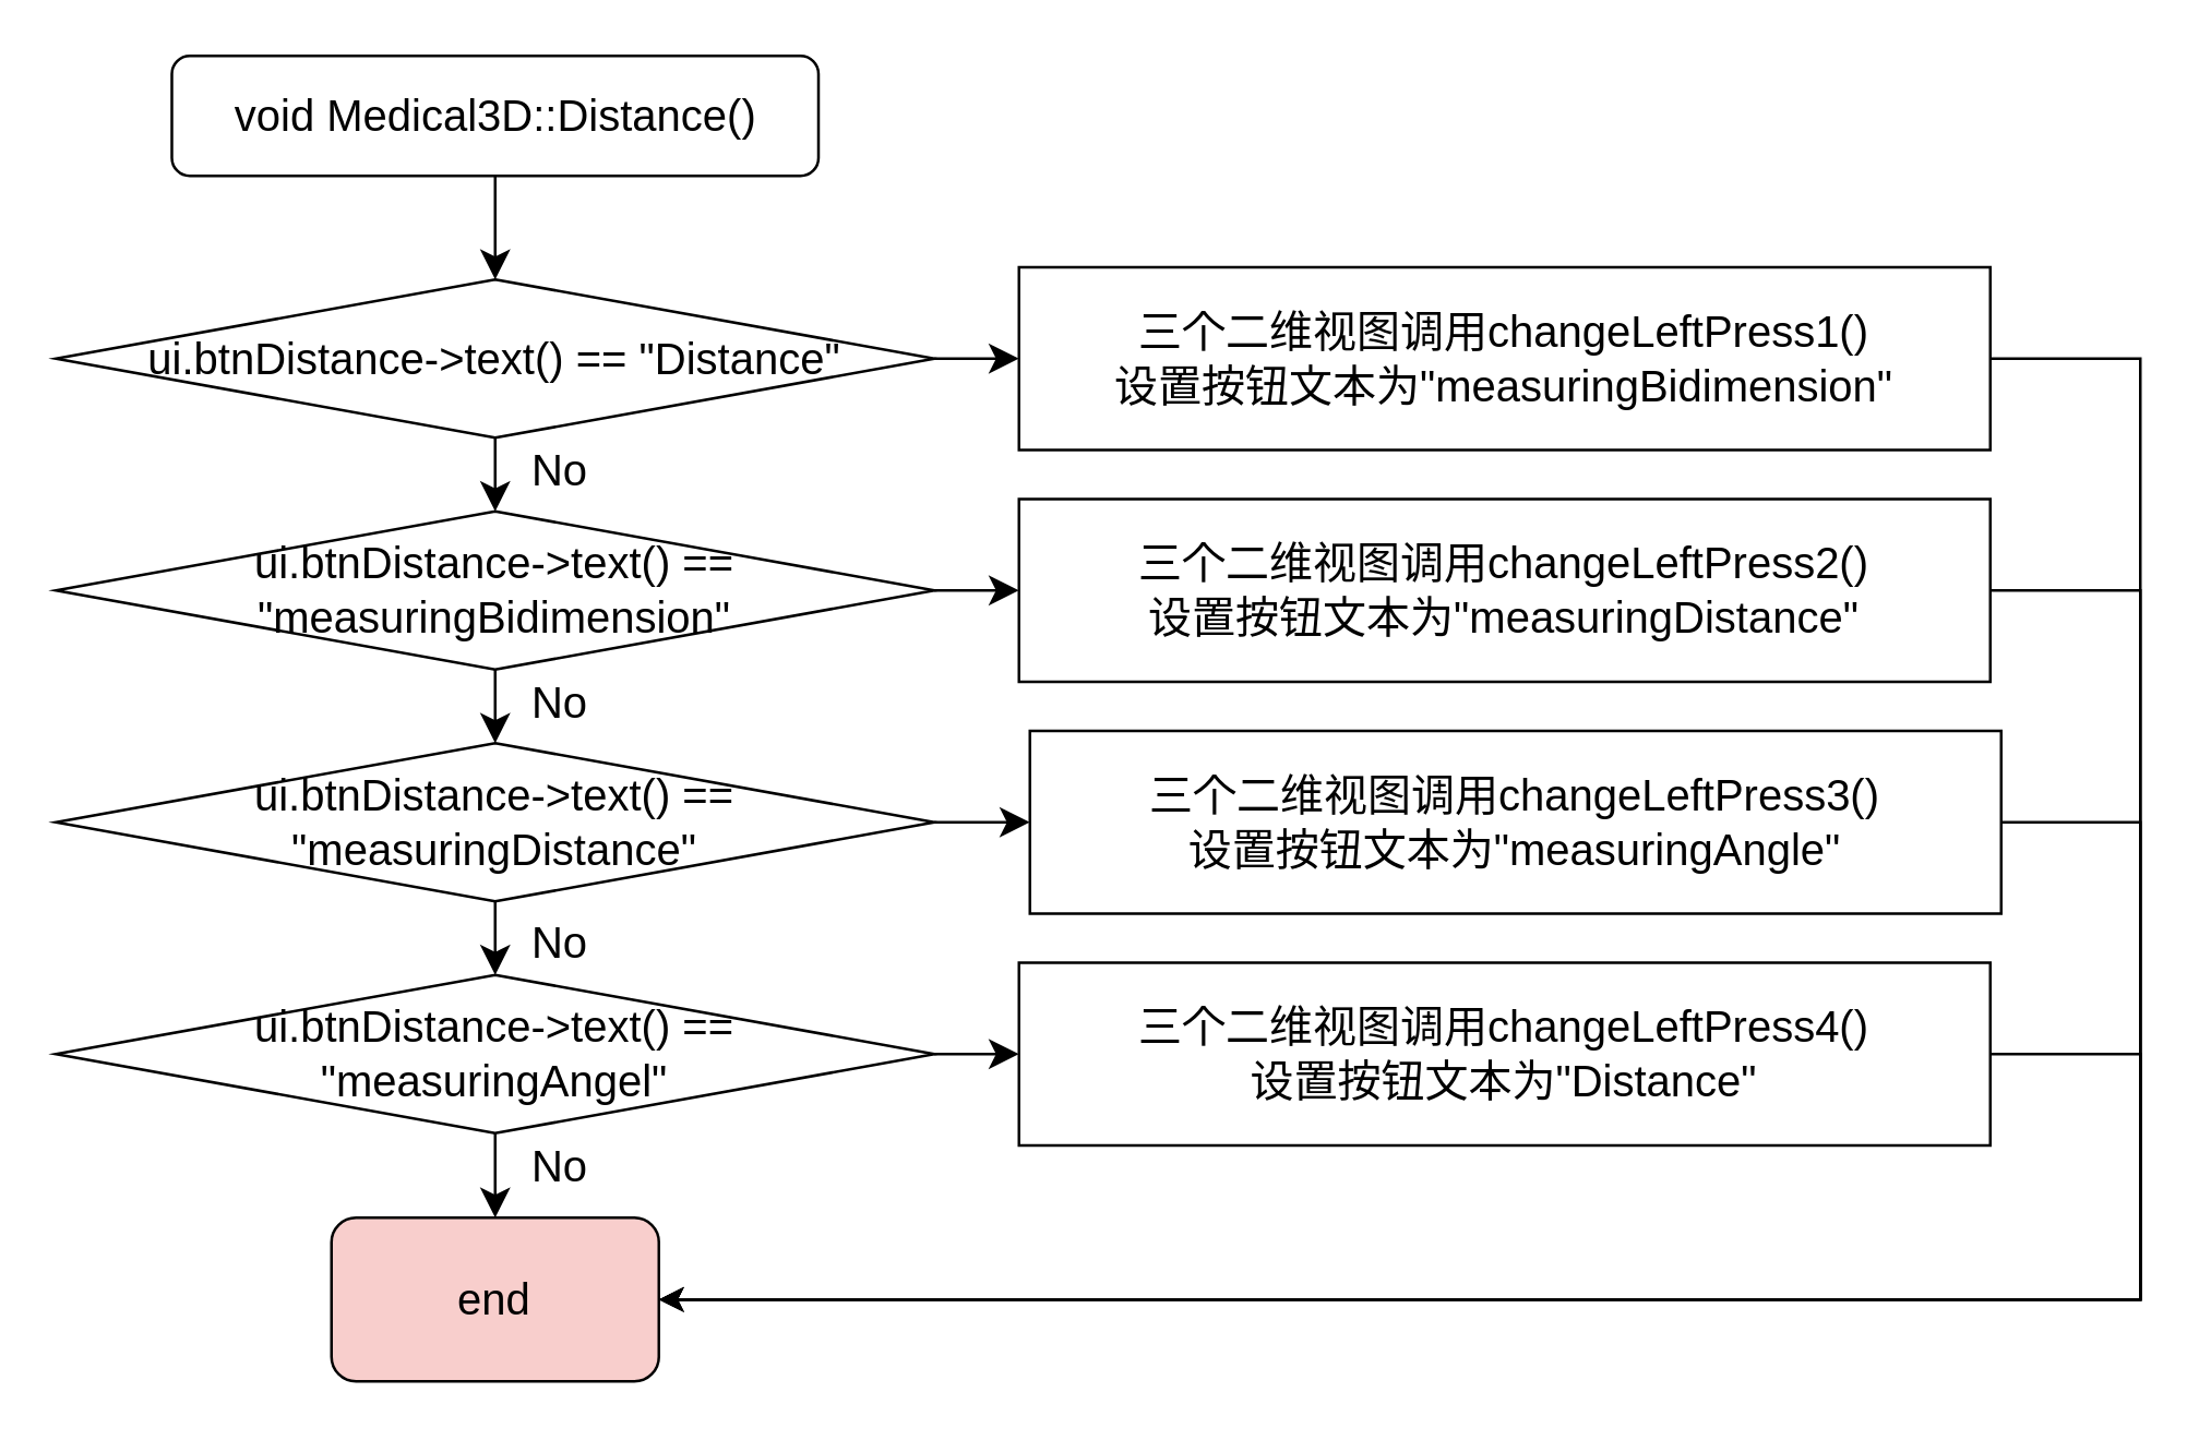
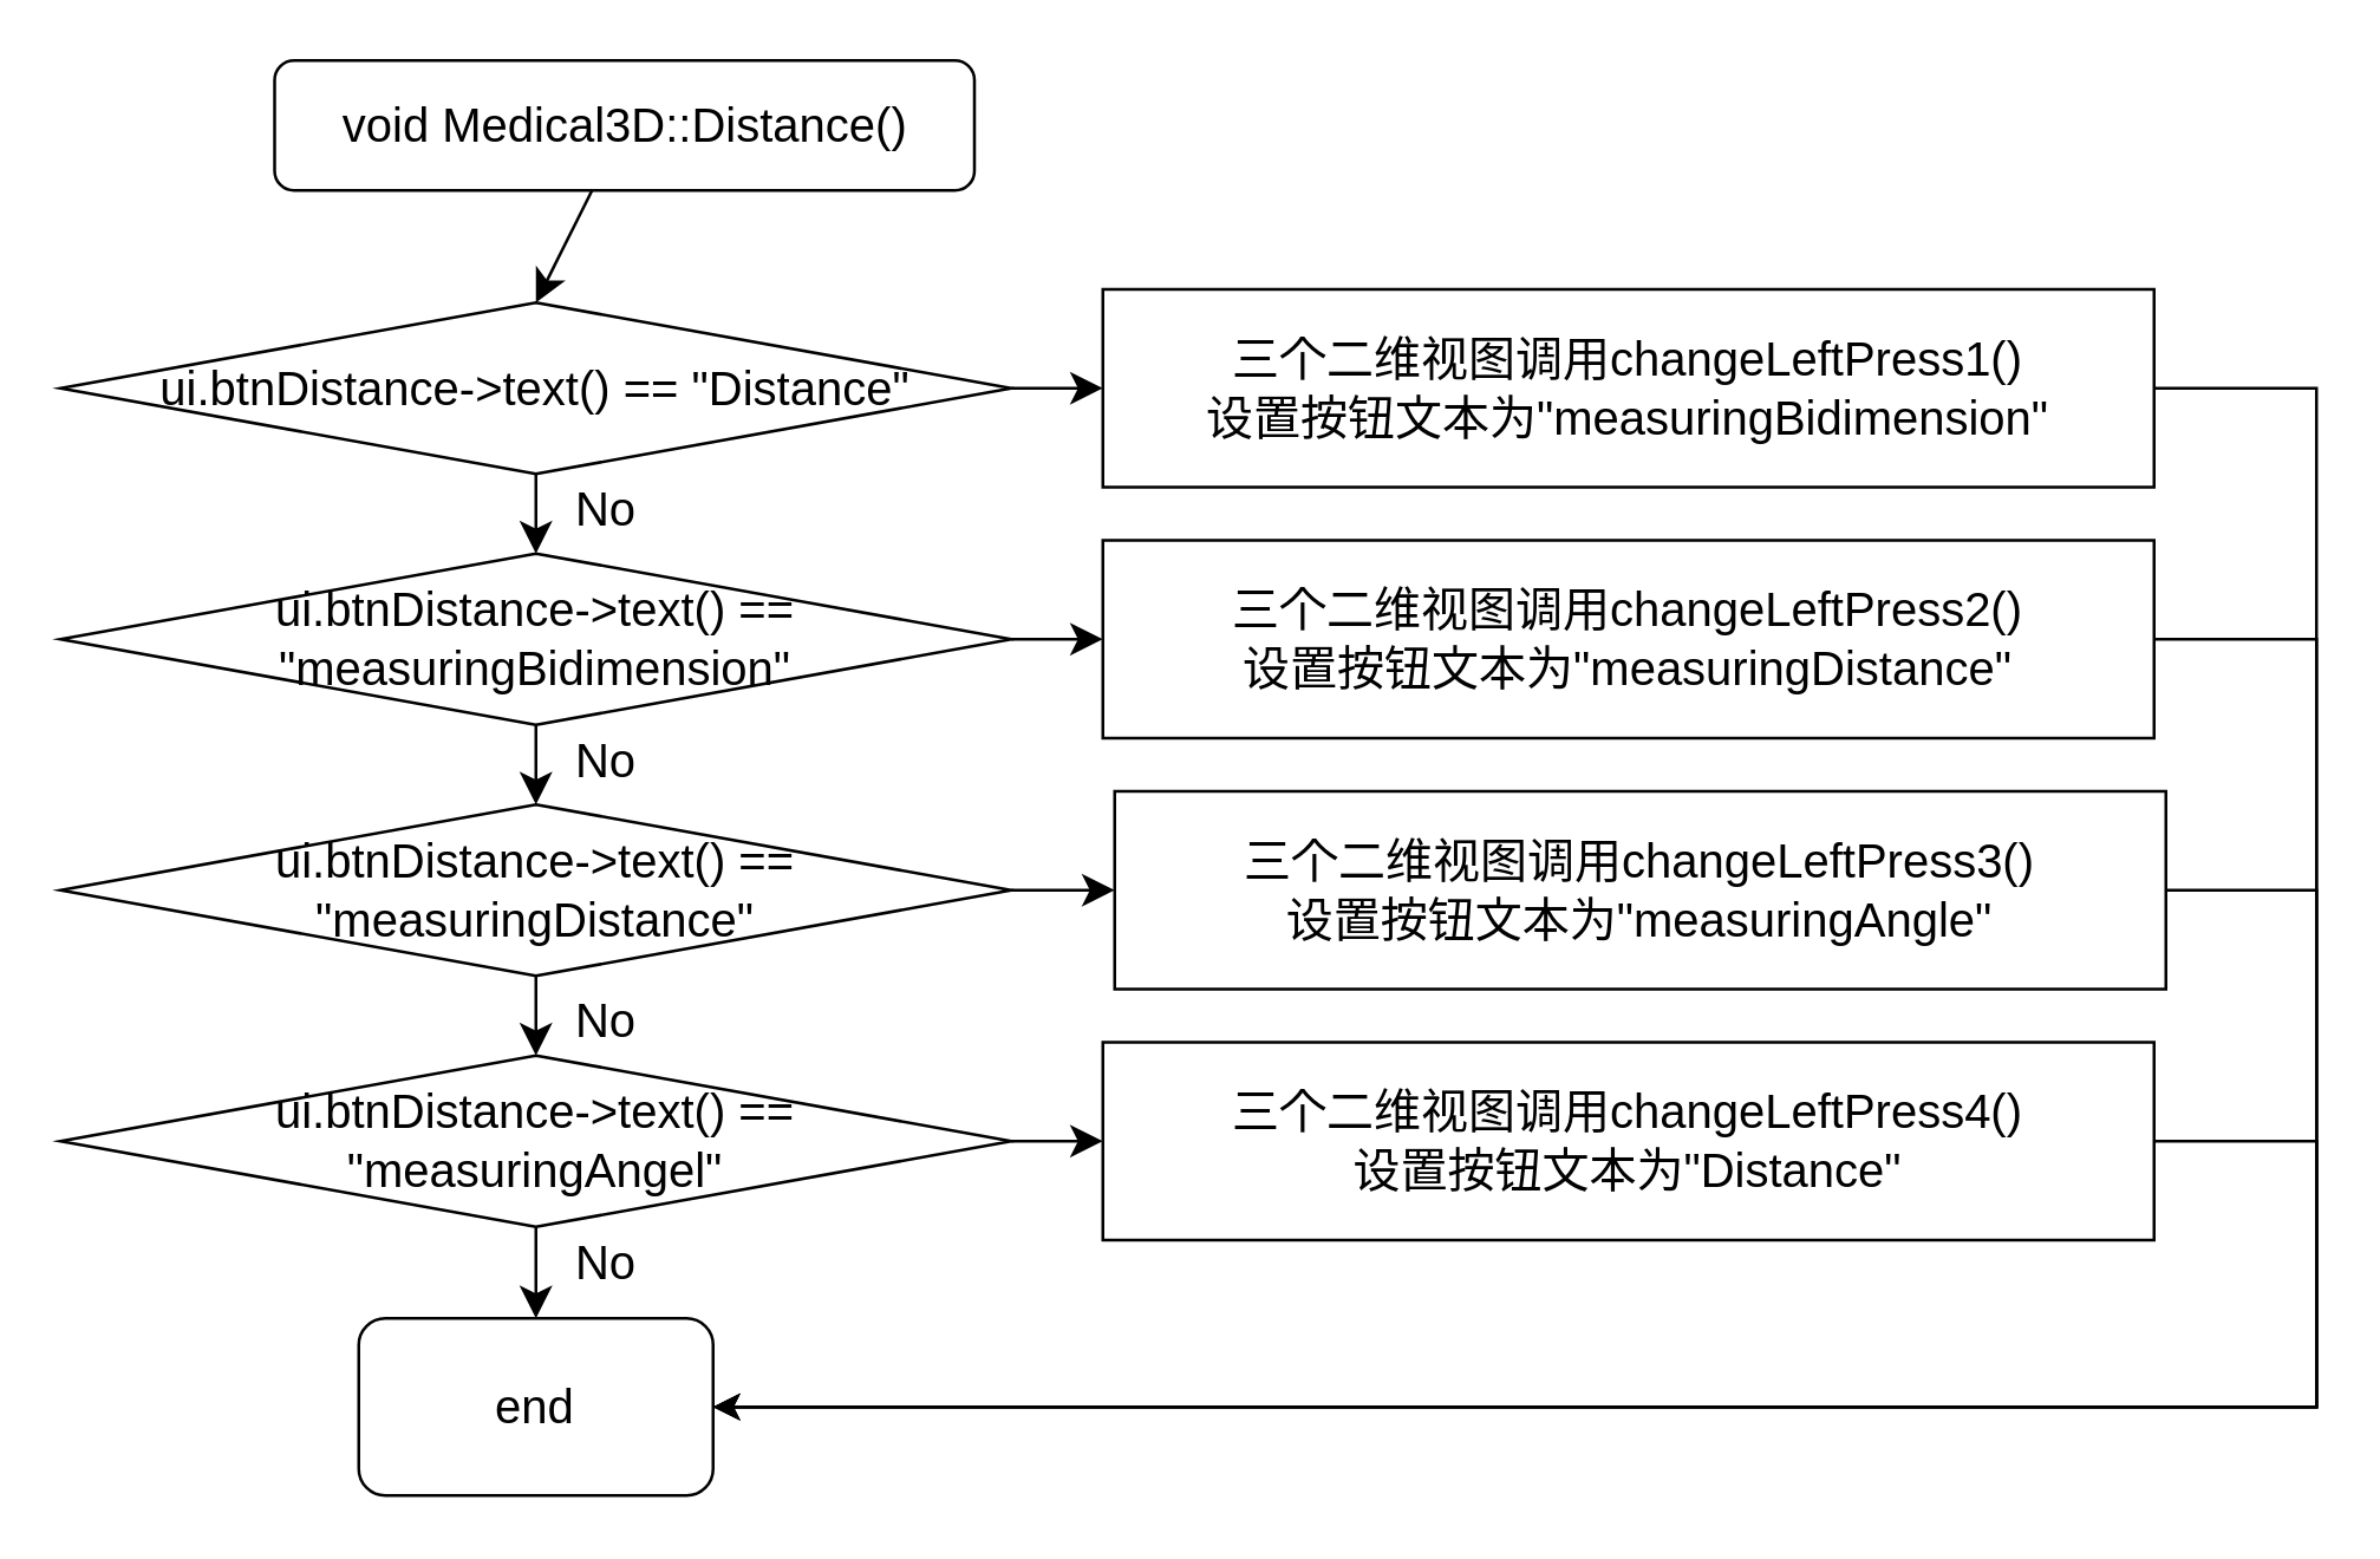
  <mxCell id="0" />
  <mxCell id="1" parent="0" />
  <mxCell id="2" value="" style="edgeStyle=none;curved=1;rounded=0;orthogonalLoop=1;jettySize=auto;html=1;fontSize=12;startSize=8;endSize=8;" edge="1" parent="1" source="4" target="7"><mxGeometry relative="1" as="geometry" /></mxCell>
  <mxCell id="3" value="" style="edgeStyle=none;curved=1;rounded=0;orthogonalLoop=1;jettySize=auto;html=1;fontSize=12;startSize=8;endSize=8;" edge="1" parent="1" source="4" target="19"><mxGeometry relative="1" as="geometry" /></mxCell>
  <mxCell id="4" value="ui.btnDistance-&amp;gt;text() == &quot;Distance&quot;" style="rhombus;whiteSpace=wrap;html=1;fontSize=16;rounded=0;" vertex="1" parent="1"><mxGeometry x="20" y="102" width="322" height="58" as="geometry" /></mxCell>
  <mxCell id="5" value="" style="edgeStyle=none;curved=1;rounded=0;orthogonalLoop=1;jettySize=auto;html=1;fontSize=12;startSize=8;endSize=8;" edge="1" parent="1" source="7" target="10"><mxGeometry relative="1" as="geometry" /></mxCell>
  <mxCell id="6" value="" style="edgeStyle=none;curved=1;rounded=0;orthogonalLoop=1;jettySize=auto;html=1;fontSize=12;startSize=8;endSize=8;" edge="1" parent="1" source="7" target="21"><mxGeometry relative="1" as="geometry" /></mxCell>
  <mxCell id="7" value="ui.btnDistance-&amp;gt;text() == &quot;measuringBidimension&quot;" style="rhombus;whiteSpace=wrap;html=1;fontSize=16;rounded=0;" vertex="1" parent="1"><mxGeometry x="20" y="187" width="322" height="58" as="geometry" /></mxCell>
  <mxCell id="8" value="" style="edgeStyle=none;curved=1;rounded=0;orthogonalLoop=1;jettySize=auto;html=1;fontSize=12;startSize=8;endSize=8;" edge="1" parent="1" source="10" target="13"><mxGeometry relative="1" as="geometry" /></mxCell>
  <mxCell id="9" value="" style="edgeStyle=none;curved=1;rounded=0;orthogonalLoop=1;jettySize=auto;html=1;fontSize=12;startSize=8;endSize=8;" edge="1" parent="1" source="10" target="23"><mxGeometry relative="1" as="geometry" /></mxCell>
  <mxCell id="10" value="ui.btnDistance-&amp;gt;text() == &quot;measuringDistance&quot;" style="rhombus;whiteSpace=wrap;html=1;fontSize=16;rounded=0;" vertex="1" parent="1"><mxGeometry x="20" y="272" width="322" height="58" as="geometry" /></mxCell>
  <mxCell id="11" value="" style="edgeStyle=none;curved=1;rounded=0;orthogonalLoop=1;jettySize=auto;html=1;fontSize=12;startSize=8;endSize=8;" edge="1" parent="1" source="13" target="25"><mxGeometry relative="1" as="geometry" /></mxCell>
  <mxCell id="12" value="" style="edgeStyle=none;curved=1;rounded=0;orthogonalLoop=1;jettySize=auto;html=1;fontSize=12;startSize=8;endSize=8;" edge="1" parent="1" source="13" target="26"><mxGeometry relative="1" as="geometry" /></mxCell>
  <mxCell id="13" value="ui.btnDistance-&amp;gt;text() == &lt;br&gt;&quot;measuringAngel&quot;" style="rhombus;whiteSpace=wrap;html=1;fontSize=16;rounded=0;" vertex="1" parent="1"><mxGeometry x="20" y="357" width="322" height="58" as="geometry" /></mxCell>
  <mxCell id="14" value="No" style="text;html=1;strokeColor=none;fillColor=none;align=center;verticalAlign=middle;whiteSpace=wrap;rounded=0;fontSize=16;" vertex="1" parent="1"><mxGeometry x="175" y="157" width="60" height="30" as="geometry" /></mxCell>
  <mxCell id="15" value="No" style="text;html=1;strokeColor=none;fillColor=none;align=center;verticalAlign=middle;whiteSpace=wrap;rounded=0;fontSize=16;" vertex="1" parent="1"><mxGeometry x="175" y="242" width="60" height="30" as="geometry" /></mxCell>
  <mxCell id="16" value="No" style="text;html=1;strokeColor=none;fillColor=none;align=center;verticalAlign=middle;whiteSpace=wrap;rounded=0;fontSize=16;" vertex="1" parent="1"><mxGeometry x="175" y="330" width="60" height="30" as="geometry" /></mxCell>
  <mxCell id="17" value="No" style="text;html=1;strokeColor=none;fillColor=none;align=center;verticalAlign=middle;whiteSpace=wrap;rounded=0;fontSize=16;" vertex="1" parent="1"><mxGeometry x="175" y="412" width="60" height="30" as="geometry" /></mxCell>
  <mxCell id="18" style="edgeStyle=orthogonalEdgeStyle;rounded=0;orthogonalLoop=1;jettySize=auto;html=1;exitX=1;exitY=0.5;exitDx=0;exitDy=0;entryX=1;entryY=0.5;entryDx=0;entryDy=0;" edge="1" parent="1" source="19" target="26"><mxGeometry relative="1" as="geometry"><Array as="points"><mxPoint x="784" y="131" /><mxPoint x="784" y="476" /></Array></mxGeometry></mxCell>
  <mxCell id="19" value="&lt;div&gt;三个二维视图调用changeLeftPress1()&lt;/div&gt;&lt;div&gt;&lt;span style=&quot;background-color: initial;&quot;&gt;设置按钮文本为&lt;/span&gt;&lt;span style=&quot;background-color: initial;&quot;&gt;&quot;measuringBidimension&quot;&lt;/span&gt;&lt;/div&gt;" style="whiteSpace=wrap;html=1;fontSize=16;rounded=0;" vertex="1" parent="1"><mxGeometry x="373" y="97.5" width="356" height="67" as="geometry" /></mxCell>
  <mxCell id="20" style="edgeStyle=orthogonalEdgeStyle;rounded=0;orthogonalLoop=1;jettySize=auto;html=1;exitX=1;exitY=0.5;exitDx=0;exitDy=0;entryX=1;entryY=0.5;entryDx=0;entryDy=0;" edge="1" parent="1" source="21" target="26"><mxGeometry relative="1" as="geometry"><mxPoint x="244" y="473" as="targetPoint" /><Array as="points"><mxPoint x="784" y="216" /><mxPoint x="784" y="476" /></Array></mxGeometry></mxCell>
  <mxCell id="21" value="&lt;div&gt;三个二维视图调用changeLeftPress2()&lt;/div&gt;&lt;div&gt;&lt;span style=&quot;background-color: initial;&quot;&gt;设置按钮文本为&lt;/span&gt;&lt;span style=&quot;background-color: initial;&quot;&gt;&quot;measuringDistance&quot;&lt;/span&gt;&lt;/div&gt;" style="whiteSpace=wrap;html=1;fontSize=16;rounded=0;" vertex="1" parent="1"><mxGeometry x="373" y="182.5" width="356" height="67" as="geometry" /></mxCell>
  <mxCell id="22" style="edgeStyle=orthogonalEdgeStyle;rounded=0;orthogonalLoop=1;jettySize=auto;html=1;exitX=1;exitY=0.5;exitDx=0;exitDy=0;entryX=1;entryY=0.5;entryDx=0;entryDy=0;" edge="1" parent="1" source="23" target="26"><mxGeometry relative="1" as="geometry"><mxPoint x="514" y="483" as="targetPoint" /><Array as="points"><mxPoint x="784" y="301" /><mxPoint x="784" y="476" /></Array></mxGeometry></mxCell>
  <mxCell id="23" value="&lt;div&gt;三个二维视图调用changeLeftPress3()&lt;/div&gt;&lt;div&gt;&lt;span style=&quot;background-color: initial;&quot;&gt;设置按钮文本为&lt;/span&gt;&lt;span style=&quot;background-color: initial;&quot;&gt;&quot;measuringAngle&quot;&lt;/span&gt;&lt;/div&gt;" style="whiteSpace=wrap;html=1;fontSize=16;rounded=0;" vertex="1" parent="1"><mxGeometry x="377" y="267.5" width="356" height="67" as="geometry" /></mxCell>
  <mxCell id="24" style="edgeStyle=orthogonalEdgeStyle;rounded=0;orthogonalLoop=1;jettySize=auto;html=1;exitX=1;exitY=0.5;exitDx=0;exitDy=0;entryX=1;entryY=0.5;entryDx=0;entryDy=0;" edge="1" parent="1" source="25" target="26"><mxGeometry relative="1" as="geometry"><Array as="points"><mxPoint x="784" y="386" /><mxPoint x="784" y="476" /></Array></mxGeometry></mxCell>
  <mxCell id="25" value="&lt;div&gt;三个二维视图调用changeLeftPress4()&lt;/div&gt;&lt;div&gt;&lt;span style=&quot;background-color: initial;&quot;&gt;设置按钮文本为&lt;/span&gt;&lt;span style=&quot;background-color: initial;&quot;&gt;&quot;Distance&quot;&lt;/span&gt;&lt;/div&gt;" style="whiteSpace=wrap;html=1;fontSize=16;rounded=0;" vertex="1" parent="1"><mxGeometry x="373" y="352.5" width="356" height="67" as="geometry" /></mxCell>
- <mxCell id="26" value="end" style="rounded=1;whiteSpace=wrap;html=1;fontSize=16;fillColor=#f8cecc;" vertex="1" parent="1"><mxGeometry x="121" y="446" width="120" height="60" as="geometry" /></mxCell>
+ <mxCell id="26" value="end" style="rounded=1;whiteSpace=wrap;html=1;fontSize=16;" vertex="1" parent="1"><mxGeometry x="121" y="446" width="120" height="60" as="geometry" /></mxCell>
  <mxCell id="27" value="" style="edgeStyle=none;curved=1;rounded=0;orthogonalLoop=1;jettySize=auto;html=1;fontSize=12;startSize=8;endSize=8;entryX=0.5;entryY=0;entryDx=0;entryDy=0;" edge="1" parent="1" source="28" target="4"><mxGeometry relative="1" as="geometry" /></mxCell>
- <mxCell id="28" value="void Medical3D::Distance()" style="rounded=1;whiteSpace=wrap;html=1;fontSize=16;" vertex="1" parent="1"><mxGeometry x="62.5" y="20" width="237" height="44" as="geometry" /></mxCell>
+ <mxCell id="28" value="void Medical3D::Distance()" style="rounded=1;whiteSpace=wrap;html=1;fontSize=16;" vertex="1" parent="1"><mxGeometry x="92.5" y="20" width="237" height="44" as="geometry" /></mxCell>
